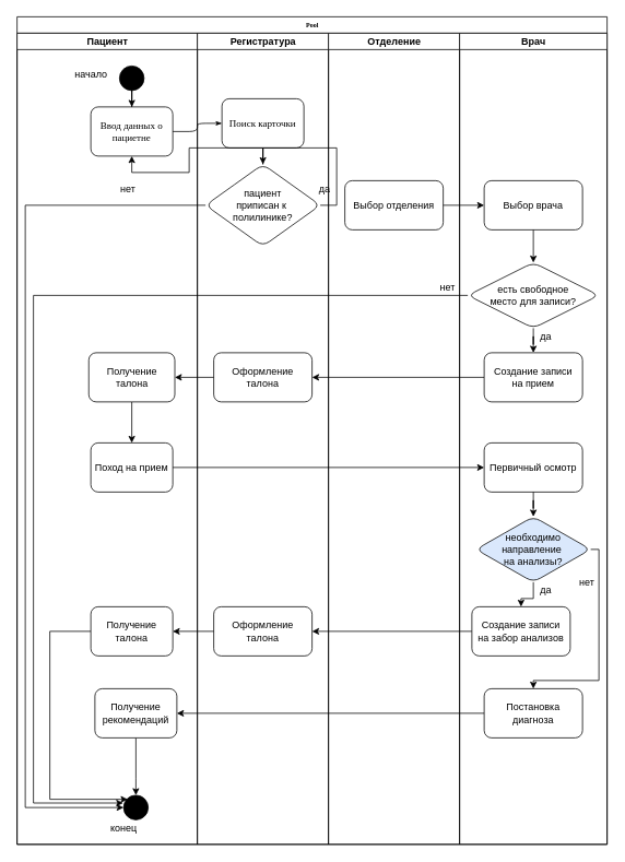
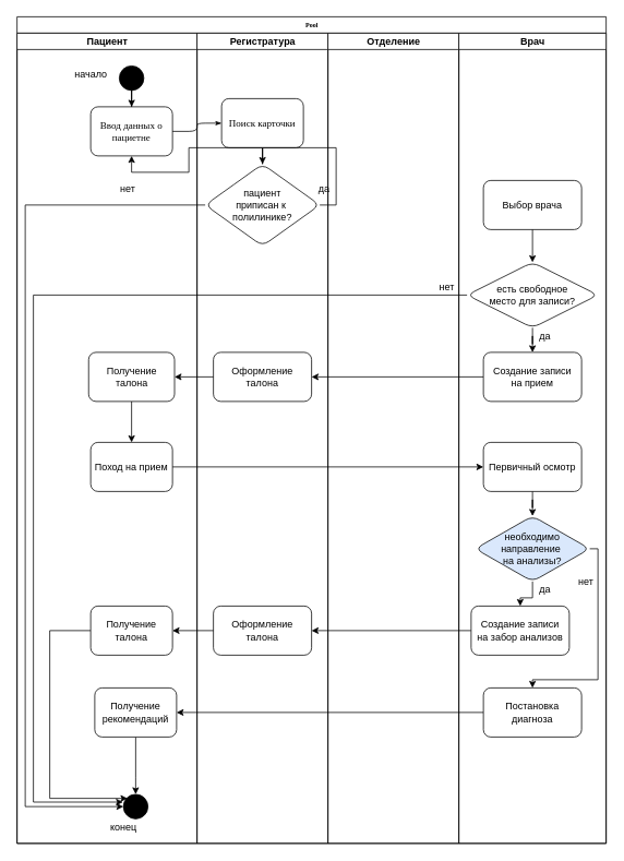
  <mxCell id="0" />
  <mxCell id="1" parent="0" />
  <mxCell id="2" value="Pool" style="swimlane;html=1;childLayout=stackLayout;startSize=20;rounded=0;shadow=0;labelBackgroundColor=none;strokeWidth=1;fontFamily=Verdana;fontSize=8;align=center;" parent="1" vertex="1"><mxGeometry x="20" y="20" width="720" height="1010" as="geometry" /></mxCell>
  <mxCell id="3" value="Пациент" style="swimlane;html=1;startSize=20;" parent="2" vertex="1"><mxGeometry y="20" width="220" height="990" as="geometry" /></mxCell>
  <mxCell id="4" value="&lt;font style=&quot;font-size: 12px&quot;&gt;Ввод данных о пациетне&lt;/font&gt;" style="rounded=1;whiteSpace=wrap;html=1;shadow=0;labelBackgroundColor=none;strokeWidth=1;fontFamily=Verdana;fontSize=8;align=center;" parent="3" vertex="1"><mxGeometry x="90" y="90" width="100" height="60" as="geometry" /></mxCell>
  <mxCell id="5" value="" style="ellipse;whiteSpace=wrap;html=1;aspect=fixed;fillColor=#000000;" vertex="1" parent="3"><mxGeometry x="130" y="930" width="30" height="30" as="geometry" /></mxCell>
  <mxCell id="6" value="нет" style="text;html=1;align=center;verticalAlign=middle;resizable=0;points=[];autosize=1;strokeColor=none;fillColor=none;" vertex="1" parent="3"><mxGeometry x="120" y="180" width="30" height="20" as="geometry" /></mxCell>
  <mxCell id="7" value="" style="edgeStyle=orthogonalEdgeStyle;rounded=0;orthogonalLoop=1;jettySize=auto;html=1;" edge="1" parent="3" source="8" target="9"><mxGeometry relative="1" as="geometry" /></mxCell>
  <mxCell id="8" value="Получение &lt;br&gt;талона" style="whiteSpace=wrap;html=1;rounded=1;" vertex="1" parent="3"><mxGeometry x="87.5" y="390" width="105" height="60" as="geometry" /></mxCell>
  <mxCell id="9" value="Поход на прием" style="whiteSpace=wrap;html=1;rounded=1;" vertex="1" parent="3"><mxGeometry x="90" y="500" width="100" height="60" as="geometry" /></mxCell>
  <mxCell id="10" value="" style="edgeStyle=orthogonalEdgeStyle;rounded=0;orthogonalLoop=1;jettySize=auto;html=1;exitX=0;exitY=0.5;exitDx=0;exitDy=0;entryX=0.167;entryY=0.167;entryDx=0;entryDy=0;entryPerimeter=0;" edge="1" parent="3" source="11" target="5"><mxGeometry relative="1" as="geometry"><mxPoint x="70" y="720" as="sourcePoint" /><mxPoint x="80" y="850" as="targetPoint" /><Array as="points"><mxPoint x="40" y="730" /><mxPoint x="40" y="935" /></Array></mxGeometry></mxCell>
  <mxCell id="11" value="Получение&lt;br&gt;талона" style="whiteSpace=wrap;html=1;rounded=1;" vertex="1" parent="3"><mxGeometry x="90" y="700" width="100" height="60" as="geometry" /></mxCell>
  <mxCell id="12" value="" style="edgeStyle=orthogonalEdgeStyle;rounded=0;orthogonalLoop=1;jettySize=auto;html=1;" edge="1" parent="3" source="13" target="5"><mxGeometry relative="1" as="geometry"><Array as="points"><mxPoint x="145" y="910" /></Array></mxGeometry></mxCell>
  <mxCell id="13" value="Получение&lt;br&gt;рекомендаций" style="whiteSpace=wrap;html=1;rounded=1;" vertex="1" parent="3"><mxGeometry x="95" y="800" width="100" height="60" as="geometry" /></mxCell>
  <mxCell id="14" value="" style="edgeStyle=orthogonalEdgeStyle;rounded=0;orthogonalLoop=1;jettySize=auto;html=1;" edge="1" parent="3" source="15" target="4"><mxGeometry relative="1" as="geometry" /></mxCell>
  <mxCell id="15" value="" style="ellipse;whiteSpace=wrap;html=1;aspect=fixed;fillColor=#000000;" vertex="1" parent="3"><mxGeometry x="125" y="40" width="30" height="30" as="geometry" /></mxCell>
  <mxCell id="16" value="начало" style="text;html=1;align=center;verticalAlign=middle;resizable=0;points=[];autosize=1;strokeColor=none;fillColor=none;" vertex="1" parent="3"><mxGeometry x="60" y="40" width="60" height="20" as="geometry" /></mxCell>
  <mxCell id="17" value="Регистратура" style="swimlane;html=1;startSize=20;" parent="2" vertex="1"><mxGeometry x="220" y="20" width="160" height="990" as="geometry" /></mxCell>
  <mxCell id="18" value="" style="edgeStyle=orthogonalEdgeStyle;rounded=0;orthogonalLoop=1;jettySize=auto;html=1;" edge="1" parent="17" source="19" target="20"><mxGeometry relative="1" as="geometry" /></mxCell>
  <mxCell id="19" value="&lt;font style=&quot;font-size: 12px&quot;&gt;Поиск&amp;nbsp;карточки&lt;/font&gt;" style="rounded=1;whiteSpace=wrap;html=1;shadow=0;labelBackgroundColor=none;strokeWidth=1;fontFamily=Verdana;fontSize=8;align=center;" parent="17" vertex="1"><mxGeometry x="30" y="80" width="100" height="60" as="geometry" /></mxCell>
  <mxCell id="20" value="&lt;span style=&quot;font-family: &amp;#34;helvetica&amp;#34; ; font-size: 12px&quot;&gt;пациент&lt;/span&gt;&lt;br style=&quot;font-family: &amp;#34;helvetica&amp;#34; ; font-size: 12px&quot;&gt;&lt;span style=&quot;font-family: &amp;#34;helvetica&amp;#34; ; font-size: 12px&quot;&gt;приписан к&amp;nbsp;&lt;/span&gt;&lt;br style=&quot;font-family: &amp;#34;helvetica&amp;#34; ; font-size: 12px&quot;&gt;&lt;span style=&quot;font-family: &amp;#34;helvetica&amp;#34; ; font-size: 12px&quot;&gt;полилинике?&lt;/span&gt;" style="rhombus;whiteSpace=wrap;html=1;rounded=1;shadow=0;fontFamily=Verdana;fontSize=8;strokeWidth=1;" vertex="1" parent="17"><mxGeometry x="10" y="160" width="140" height="100" as="geometry" /></mxCell>
  <mxCell id="21" value="Оформление&lt;br&gt;талона" style="whiteSpace=wrap;html=1;rounded=1;" vertex="1" parent="17"><mxGeometry x="20" y="390" width="120" height="60" as="geometry" /></mxCell>
  <mxCell id="22" value="Оформление&lt;br&gt;талона" style="whiteSpace=wrap;html=1;rounded=1;" vertex="1" parent="17"><mxGeometry x="20" y="700" width="120" height="60" as="geometry" /></mxCell>
  <mxCell id="23" value="Отделение" style="swimlane;html=1;startSize=20;" parent="2" vertex="1"><mxGeometry x="380" y="20" width="160" height="990" as="geometry" /></mxCell>
- <mxCell id="24" value="Выбор отделения" style="rounded=1;whiteSpace=wrap;html=1;" vertex="1" parent="23"><mxGeometry x="20" y="180" width="120" height="60" as="geometry" /></mxCell>
  <mxCell id="25" value="да" style="text;html=1;align=center;verticalAlign=middle;resizable=0;points=[];autosize=1;strokeColor=none;fillColor=none;" vertex="1" parent="23"><mxGeometry x="-20" y="180" width="30" height="20" as="geometry" /></mxCell>
  <mxCell id="26" value="нет" style="text;html=1;align=center;verticalAlign=middle;resizable=0;points=[];autosize=1;strokeColor=none;fillColor=none;" vertex="1" parent="23"><mxGeometry x="130" y="300" width="30" height="20" as="geometry" /></mxCell>
  <mxCell id="27" style="edgeStyle=orthogonalEdgeStyle;rounded=1;html=1;labelBackgroundColor=none;startArrow=none;startFill=0;startSize=5;endArrow=classicThin;endFill=1;endSize=5;jettySize=auto;orthogonalLoop=1;strokeWidth=1;fontFamily=Verdana;fontSize=8" parent="2" source="4" target="19" edge="1"><mxGeometry relative="1" as="geometry" /></mxCell>
  <mxCell id="28" style="edgeStyle=orthogonalEdgeStyle;rounded=0;orthogonalLoop=1;jettySize=auto;html=1;exitX=0;exitY=0.5;exitDx=0;exitDy=0;entryX=0;entryY=0.5;entryDx=0;entryDy=0;" edge="1" parent="2" source="20" target="5"><mxGeometry relative="1" as="geometry"><Array as="points"><mxPoint x="10" y="230" /><mxPoint x="10" y="965" /></Array></mxGeometry></mxCell>
- <mxCell id="29" value="" style="edgeStyle=orthogonalEdgeStyle;rounded=0;orthogonalLoop=1;jettySize=auto;html=1;" edge="1" parent="2" source="24" target="39"><mxGeometry relative="1" as="geometry" /></mxCell>
  <mxCell id="30" value="" style="edgeStyle=orthogonalEdgeStyle;rounded=0;orthogonalLoop=1;jettySize=auto;html=1;exitX=1;exitY=0.5;exitDx=0;exitDy=0;" edge="1" parent="2" source="20" target="4"><mxGeometry relative="1" as="geometry"><mxPoint x="310" y="220" as="sourcePoint" /></mxGeometry></mxCell>
  <mxCell id="31" style="edgeStyle=orthogonalEdgeStyle;rounded=0;orthogonalLoop=1;jettySize=auto;html=1;exitX=0;exitY=0.5;exitDx=0;exitDy=0;entryX=-0.017;entryY=0.317;entryDx=0;entryDy=0;entryPerimeter=0;" edge="1" parent="2" source="41" target="5"><mxGeometry relative="1" as="geometry"><Array as="points"><mxPoint x="20" y="340" /><mxPoint x="20" y="960" /></Array></mxGeometry></mxCell>
  <mxCell id="32" value="" style="edgeStyle=orthogonalEdgeStyle;rounded=0;orthogonalLoop=1;jettySize=auto;html=1;" edge="1" parent="2" source="43" target="21"><mxGeometry relative="1" as="geometry" /></mxCell>
  <mxCell id="33" value="" style="edgeStyle=orthogonalEdgeStyle;rounded=0;orthogonalLoop=1;jettySize=auto;html=1;" edge="1" parent="2" source="21" target="8"><mxGeometry relative="1" as="geometry" /></mxCell>
  <mxCell id="34" value="" style="edgeStyle=orthogonalEdgeStyle;rounded=0;orthogonalLoop=1;jettySize=auto;html=1;" edge="1" parent="2" source="9" target="45"><mxGeometry relative="1" as="geometry" /></mxCell>
  <mxCell id="35" value="" style="edgeStyle=orthogonalEdgeStyle;rounded=0;orthogonalLoop=1;jettySize=auto;html=1;" edge="1" parent="2" source="49" target="22"><mxGeometry relative="1" as="geometry" /></mxCell>
  <mxCell id="36" value="" style="edgeStyle=orthogonalEdgeStyle;rounded=0;orthogonalLoop=1;jettySize=auto;html=1;" edge="1" parent="2" source="22" target="11"><mxGeometry relative="1" as="geometry" /></mxCell>
  <mxCell id="37" value="" style="edgeStyle=orthogonalEdgeStyle;rounded=0;orthogonalLoop=1;jettySize=auto;html=1;" edge="1" parent="2" source="51" target="13"><mxGeometry relative="1" as="geometry" /></mxCell>
  <mxCell id="38" value="Врач" style="swimlane;html=1;startSize=20;" parent="2" vertex="1"><mxGeometry x="540" y="20" width="180" height="990" as="geometry" /></mxCell>
  <mxCell id="39" value="Выбор врача" style="whiteSpace=wrap;html=1;rounded=1;" vertex="1" parent="38"><mxGeometry x="30" y="180" width="120" height="60" as="geometry" /></mxCell>
  <mxCell id="40" value="" style="edgeStyle=orthogonalEdgeStyle;rounded=0;orthogonalLoop=1;jettySize=auto;html=1;" edge="1" parent="38" source="41" target="43"><mxGeometry relative="1" as="geometry" /></mxCell>
  <mxCell id="41" value="есть свободное &lt;br&gt;место для записи?" style="rhombus;whiteSpace=wrap;html=1;rounded=1;" vertex="1" parent="38"><mxGeometry x="10" y="280" width="160" height="80" as="geometry" /></mxCell>
  <mxCell id="42" value="" style="edgeStyle=orthogonalEdgeStyle;rounded=0;orthogonalLoop=1;jettySize=auto;html=1;" edge="1" parent="38" source="39" target="41"><mxGeometry relative="1" as="geometry" /></mxCell>
  <mxCell id="43" value="Создание записи&lt;br&gt;на прием" style="whiteSpace=wrap;html=1;rounded=1;" vertex="1" parent="38"><mxGeometry x="30" y="390" width="120" height="60" as="geometry" /></mxCell>
  <mxCell id="44" value="да" style="text;html=1;align=center;verticalAlign=middle;resizable=0;points=[];autosize=1;strokeColor=none;fillColor=none;" vertex="1" parent="38"><mxGeometry x="90" y="360" width="30" height="20" as="geometry" /></mxCell>
  <mxCell id="45" value="Первичный осмотр" style="whiteSpace=wrap;html=1;rounded=1;" vertex="1" parent="38"><mxGeometry x="30" y="500" width="120" height="60" as="geometry" /></mxCell>
  <mxCell id="46" value="" style="edgeStyle=orthogonalEdgeStyle;rounded=0;orthogonalLoop=1;jettySize=auto;html=1;" edge="1" parent="38" source="47" target="49"><mxGeometry relative="1" as="geometry" /></mxCell>
  <mxCell id="47" value="необходимо&lt;br&gt;направление&amp;nbsp;&lt;br&gt;на анализы?" style="rhombus;whiteSpace=wrap;html=1;rounded=1;fillColor=#dae8fc;" vertex="1" parent="38"><mxGeometry x="20" y="590" width="140" height="80" as="geometry" /></mxCell>
  <mxCell id="48" value="" style="edgeStyle=orthogonalEdgeStyle;rounded=0;orthogonalLoop=1;jettySize=auto;html=1;" edge="1" parent="38" source="45" target="47"><mxGeometry relative="1" as="geometry" /></mxCell>
  <mxCell id="49" value="Создание записи&lt;br&gt;на забор анализов" style="whiteSpace=wrap;html=1;rounded=1;" vertex="1" parent="38"><mxGeometry x="15" y="700" width="120" height="60" as="geometry" /></mxCell>
  <mxCell id="50" value="да" style="text;html=1;align=center;verticalAlign=middle;resizable=0;points=[];autosize=1;strokeColor=none;fillColor=none;" vertex="1" parent="38"><mxGeometry x="90" y="670" width="30" height="20" as="geometry" /></mxCell>
  <mxCell id="51" value="Постановка&lt;br&gt;диагноза" style="whiteSpace=wrap;html=1;rounded=1;" vertex="1" parent="38"><mxGeometry x="30" y="800" width="120" height="60" as="geometry" /></mxCell>
  <mxCell id="52" value="" style="edgeStyle=orthogonalEdgeStyle;rounded=0;orthogonalLoop=1;jettySize=auto;html=1;" edge="1" parent="38" source="47" target="51"><mxGeometry relative="1" as="geometry"><Array as="points"><mxPoint x="170" y="630" /><mxPoint x="170" y="790" /><mxPoint x="90" y="790" /></Array></mxGeometry></mxCell>
  <mxCell id="53" value="нет" style="text;html=1;align=center;verticalAlign=middle;resizable=0;points=[];autosize=1;strokeColor=none;fillColor=none;" vertex="1" parent="38"><mxGeometry x="140" y="660" width="30" height="20" as="geometry" /></mxCell>
  <mxCell id="54" value="конец" style="text;html=1;align=center;verticalAlign=middle;resizable=0;points=[];autosize=1;strokeColor=none;fillColor=none;" vertex="1" parent="1"><mxGeometry x="125" y="1000" width="50" height="20" as="geometry" /></mxCell>
